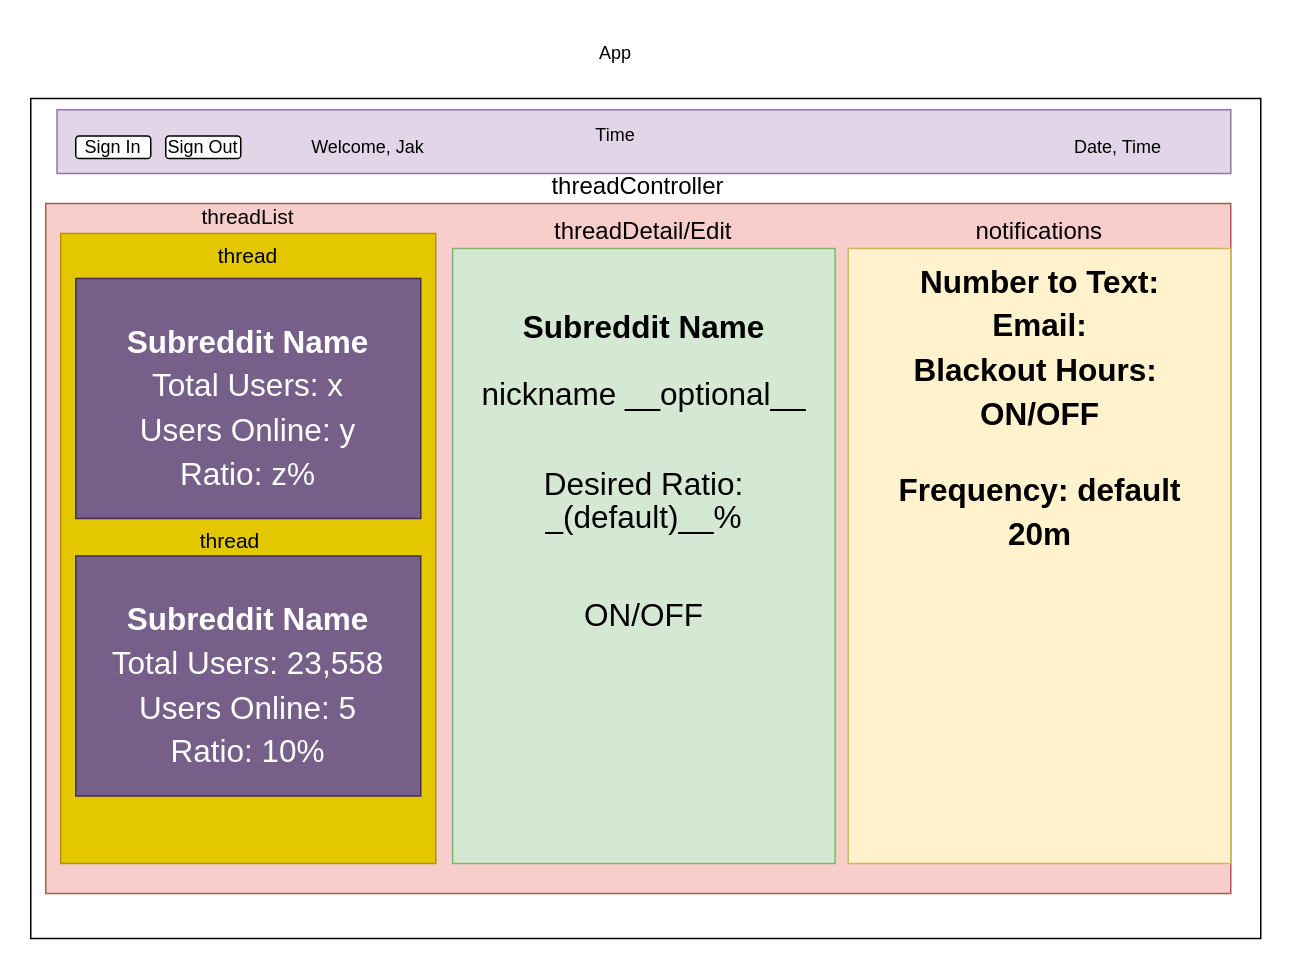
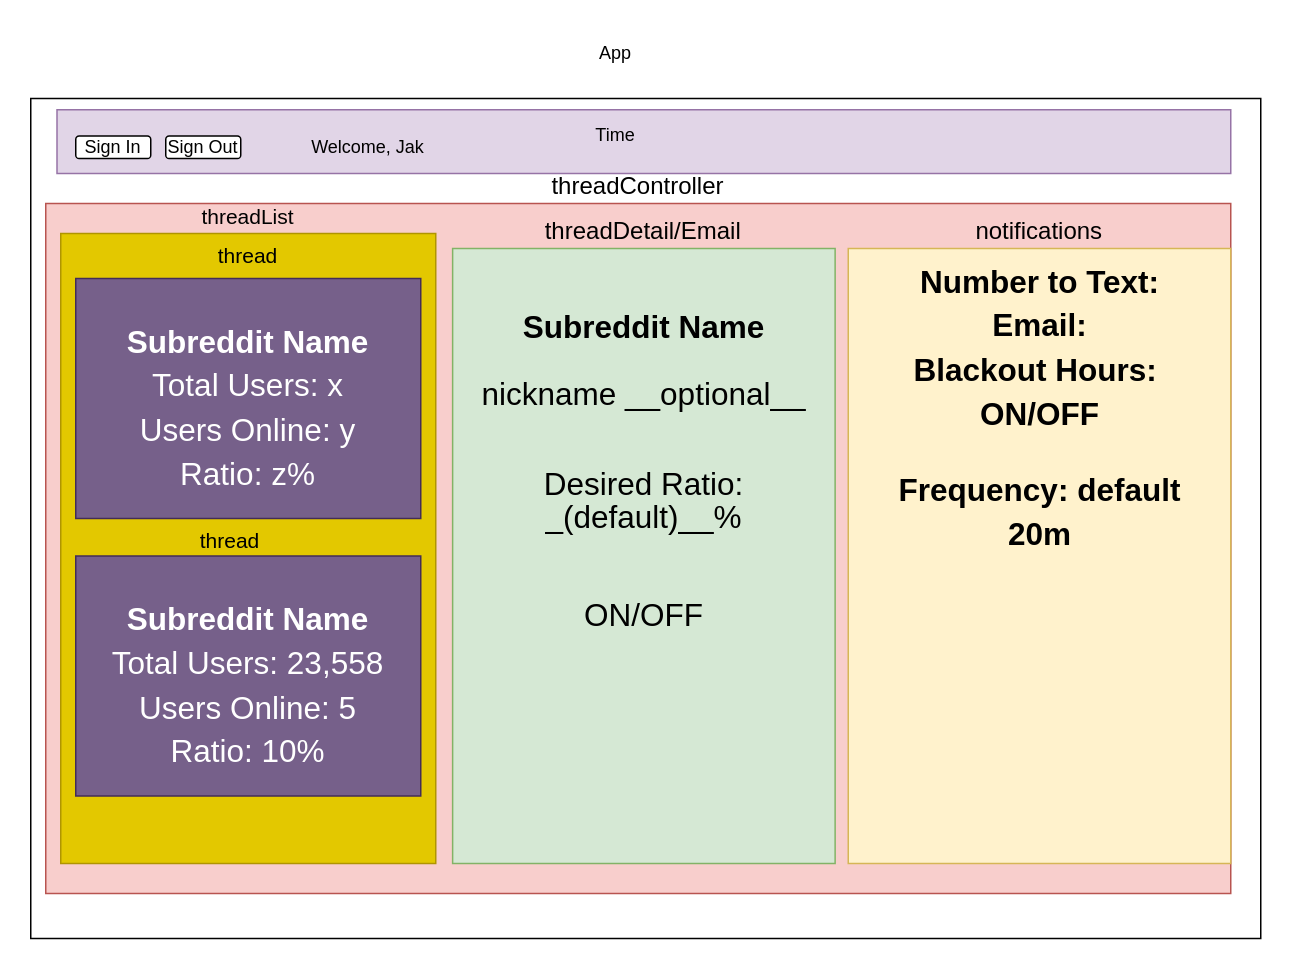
  <mxCell id="0" />
  <mxCell id="1" parent="0" />
  <mxCell id="2" value="&lt;p style=&quot;line-height: 120%;&quot;&gt;&lt;br&gt;&lt;/p&gt;" style="rounded=0;whiteSpace=wrap;html=1;" parent="1" vertex="1"><mxGeometry x="20" y="65" width="820" height="560" as="geometry" /></mxCell>
  <mxCell id="3" value="" style="rounded=0;whiteSpace=wrap;html=1;fillColor=#e1d5e7;strokeColor=#9673a6;" parent="1" vertex="1"><mxGeometry x="37.5" y="72.5" width="782.5" height="42.5" as="geometry" /></mxCell>
  <mxCell id="4" value="App" style="text;html=1;strokeColor=none;fillColor=none;align=center;verticalAlign=middle;whiteSpace=wrap;rounded=0;" parent="1" vertex="1"><mxGeometry x="380" y="20" width="60" height="30" as="geometry" /></mxCell>
  <mxCell id="5" value="Time" style="text;html=1;strokeColor=none;fillColor=none;align=center;verticalAlign=middle;whiteSpace=wrap;rounded=0;" parent="1" vertex="1"><mxGeometry x="380" y="75" width="60" height="30" as="geometry" /></mxCell>
  <mxCell id="6" value="Sign In" style="rounded=1;whiteSpace=wrap;html=1;" parent="1" vertex="1"><mxGeometry x="50" y="90" width="50" height="15" as="geometry" /></mxCell>
  <mxCell id="7" value="Sign Out" style="rounded=1;whiteSpace=wrap;html=1;" parent="1" vertex="1"><mxGeometry x="110" y="90" width="50" height="15" as="geometry" /></mxCell>
  <mxCell id="8" value="Welcome, Jak" style="text;html=1;strokeColor=none;fillColor=none;align=center;verticalAlign=middle;whiteSpace=wrap;rounded=0;" parent="1" vertex="1"><mxGeometry x="175" y="82.5" width="140" height="30" as="geometry" /></mxCell>
  <mxCell id="9" value="&lt;font style=&quot;font-size: 16px;&quot;&gt;threadController&lt;/font&gt;" style="rounded=0;whiteSpace=wrap;html=1;labelPosition=center;verticalLabelPosition=top;align=center;verticalAlign=bottom;fillColor=#f8cecc;strokeColor=#b85450;" parent="1" vertex="1"><mxGeometry x="30" y="135" width="790" height="460" as="geometry" /></mxCell>
- <mxCell id="10" value="Date, Time" style="text;html=1;strokeColor=none;fillColor=none;align=center;verticalAlign=middle;whiteSpace=wrap;rounded=0;" parent="1" vertex="1"><mxGeometry x="700" y="82.5" width="90" height="30" as="geometry" /></mxCell>
  <mxCell id="11" value="threadList" style="rounded=0;whiteSpace=wrap;html=1;verticalAlign=bottom;labelPosition=center;verticalLabelPosition=top;align=center;fontSize=14;fillColor=#e3c800;fontColor=#000000;strokeColor=#B09500;" vertex="1" parent="1"><mxGeometry x="40" y="155" width="250" height="420" as="geometry" /></mxCell>
  <mxCell id="12" value="&lt;h3 style=&quot;font-size: 21px; line-height: 140%;&quot;&gt;Subreddit Name&lt;br&gt;&lt;span style=&quot;font-weight: normal;&quot;&gt;Total Users: x&lt;br&gt;&lt;/span&gt;&lt;span style=&quot;font-weight: normal;&quot;&gt;Users Online: y&lt;br&gt;&lt;/span&gt;&lt;span style=&quot;font-weight: normal;&quot;&gt;Ratio: z%&lt;/span&gt;&lt;/h3&gt;&lt;p&gt;&lt;/p&gt;" style="text;html=1;strokeColor=#432D57;fillColor=#76608a;align=center;verticalAlign=top;whiteSpace=wrap;rounded=0;fontColor=#ffffff;" parent="1" vertex="1"><mxGeometry x="50" y="185" width="230" height="160" as="geometry" /></mxCell>
  <mxCell id="13" value="&lt;h3 style=&quot;font-size: 21px; line-height: 140%;&quot;&gt;Subreddit Name&lt;br&gt;&lt;span style=&quot;font-weight: normal;&quot;&gt;Total Users: 23,558&lt;br&gt;&lt;/span&gt;&lt;span style=&quot;font-weight: normal;&quot;&gt;Users Online: 5&lt;br&gt;&lt;/span&gt;&lt;span style=&quot;font-weight: normal;&quot;&gt;Ratio: 10%&lt;/span&gt;&lt;/h3&gt;&lt;p&gt;&lt;/p&gt;" style="text;html=1;strokeColor=#432D57;fillColor=#76608a;align=center;verticalAlign=top;whiteSpace=wrap;rounded=0;fontColor=#ffffff;" parent="1" vertex="1"><mxGeometry x="50" y="370" width="230" height="160" as="geometry" /></mxCell>
- <mxCell id="14" value="&lt;font style=&quot;font-size: 16px;&quot;&gt;threadDetail/Edit&lt;/font&gt;" style="rounded=0;whiteSpace=wrap;html=1;labelPosition=center;verticalLabelPosition=top;align=center;verticalAlign=bottom;fillColor=#d5e8d4;strokeColor=#82b366;" parent="1" vertex="1"><mxGeometry x="301.25" y="165" width="255" height="410" as="geometry" /></mxCell>
+ <mxCell id="14" value="&lt;font style=&quot;font-size: 16px;&quot;&gt;threadDetail/Email&lt;/font&gt;" style="rounded=0;whiteSpace=wrap;html=1;labelPosition=center;verticalLabelPosition=top;align=center;verticalAlign=bottom;fillColor=#d5e8d4;strokeColor=#82b366;" parent="1" vertex="1"><mxGeometry x="301.25" y="165" width="255" height="410" as="geometry" /></mxCell>
  <mxCell id="15" value="&lt;h3 style=&quot;font-size: 21px; line-height: 140%;&quot;&gt;Subreddit Name&lt;/h3&gt;&lt;h3 style=&quot;line-height: 140%;&quot;&gt;&lt;span style=&quot;font-size: 21px; font-weight: normal;&quot;&gt;nickname __optional__&lt;/span&gt;&lt;/h3&gt;&lt;h3 style=&quot;line-height: 140%;&quot;&gt;&lt;span style=&quot;font-size: 21px; font-weight: normal;&quot;&gt;&lt;br&gt;&lt;/span&gt;&lt;span style=&quot;font-size: 21px; font-weight: 400;&quot;&gt;Desired&lt;/span&gt;&lt;span style=&quot;font-size: 21px; font-weight: normal;&quot;&gt;&amp;nbsp;Ratio: _(default)__%&lt;/span&gt;&lt;/h3&gt;&lt;div&gt;&lt;span style=&quot;font-size: 21px; font-weight: normal;&quot;&gt;&lt;br&gt;&lt;/span&gt;&lt;/div&gt;&lt;div&gt;&lt;span style=&quot;font-size: 21px;&quot;&gt;ON/OFF&lt;/span&gt;&lt;/div&gt;&lt;p&gt;&lt;/p&gt;" style="text;html=1;strokeColor=none;fillColor=none;align=center;verticalAlign=top;whiteSpace=wrap;rounded=0;" parent="1" vertex="1"><mxGeometry x="313.75" y="175" width="230" height="360" as="geometry" /></mxCell>
  <mxCell id="16" value="&lt;font style=&quot;font-size: 16px;&quot;&gt;notifications&lt;/font&gt;" style="rounded=0;whiteSpace=wrap;html=1;labelPosition=center;verticalLabelPosition=top;align=center;verticalAlign=bottom;fillColor=#fff2cc;strokeColor=#d6b656;" parent="1" vertex="1"><mxGeometry x="565" y="165" width="255" height="410" as="geometry" /></mxCell>
  <mxCell id="17" value="&lt;h3 style=&quot;font-size: 21px; line-height: 140%;&quot;&gt;Number to Text:&lt;br&gt;Email:&lt;br&gt;Blackout Hours:&amp;nbsp;&lt;br&gt;ON/OFF&lt;/h3&gt;&lt;h3 style=&quot;font-size: 21px; line-height: 140%;&quot;&gt;Frequency: default 20m&lt;/h3&gt;&lt;div&gt;&lt;br&gt;&lt;/div&gt;&lt;div&gt;&lt;span style=&quot;font-size: 21px; font-weight: normal;&quot;&gt;&lt;br&gt;&lt;/span&gt;&lt;/div&gt;&lt;p&gt;&lt;/p&gt;" style="text;html=1;strokeColor=none;fillColor=none;align=center;verticalAlign=top;whiteSpace=wrap;rounded=0;" parent="1" vertex="1"><mxGeometry x="577.5" y="145" width="230" height="360" as="geometry" /></mxCell>
  <mxCell id="18" value="thread" style="text;html=1;strokeColor=none;fillColor=none;align=center;verticalAlign=middle;whiteSpace=wrap;rounded=0;fontSize=14;" vertex="1" parent="1"><mxGeometry x="135" y="155" width="60" height="30" as="geometry" /></mxCell>
  <mxCell id="19" value="thread" style="text;html=1;strokeColor=none;fillColor=none;align=center;verticalAlign=middle;whiteSpace=wrap;rounded=0;fontSize=14;" vertex="1" parent="1"><mxGeometry x="122.5" y="345" width="60" height="30" as="geometry" /></mxCell>
